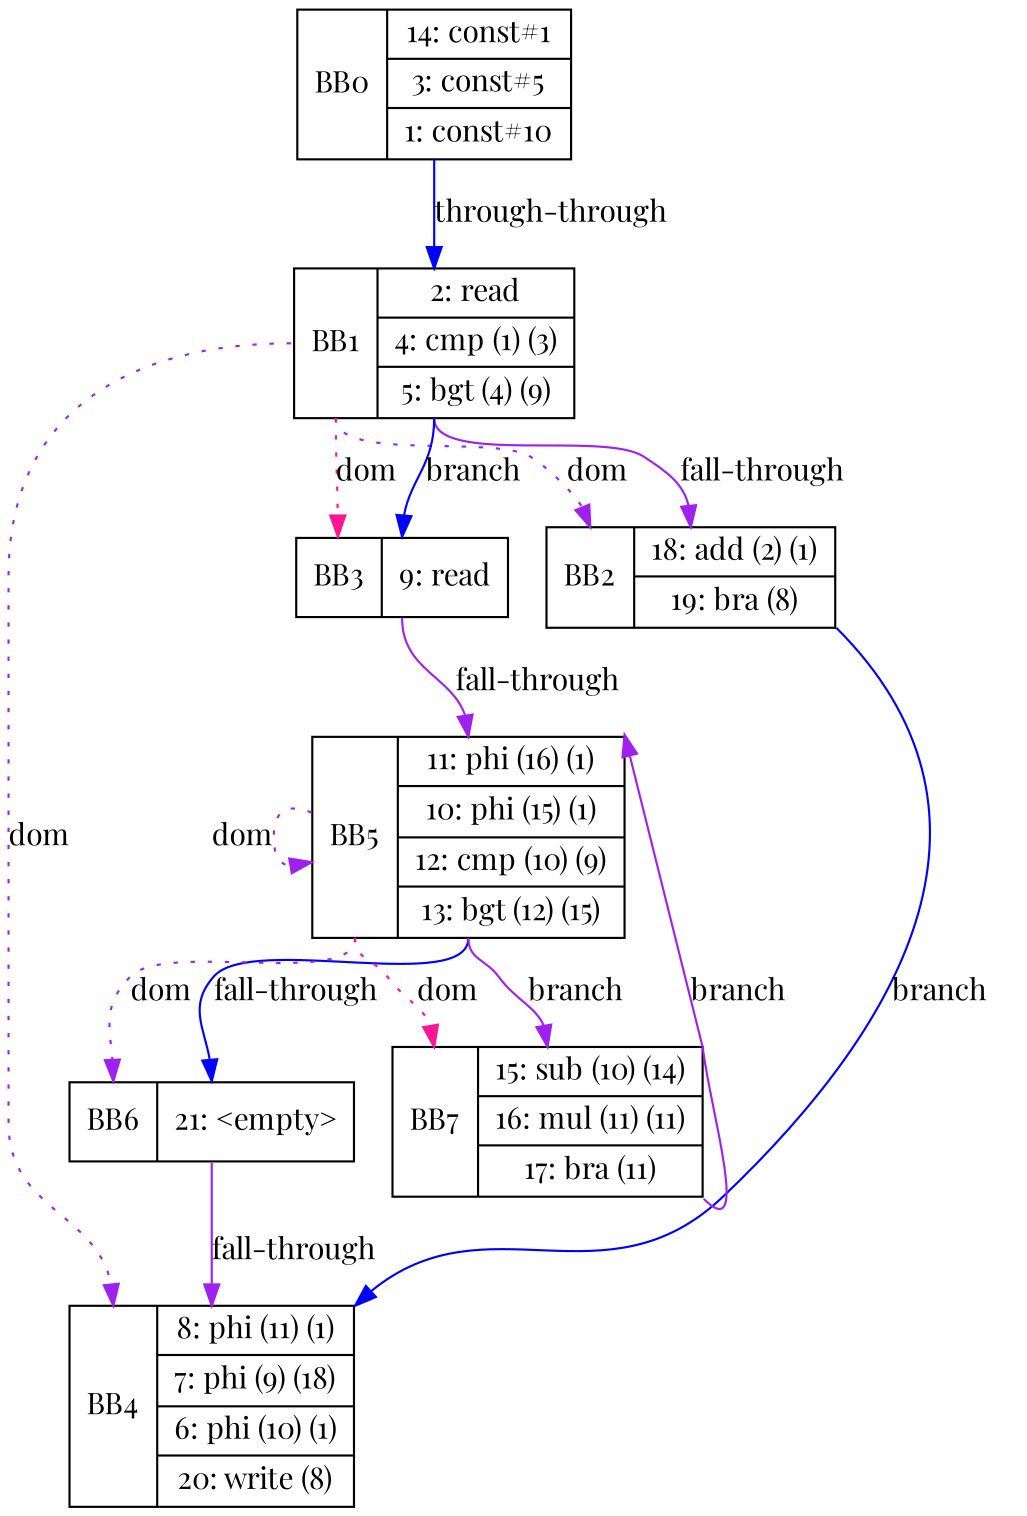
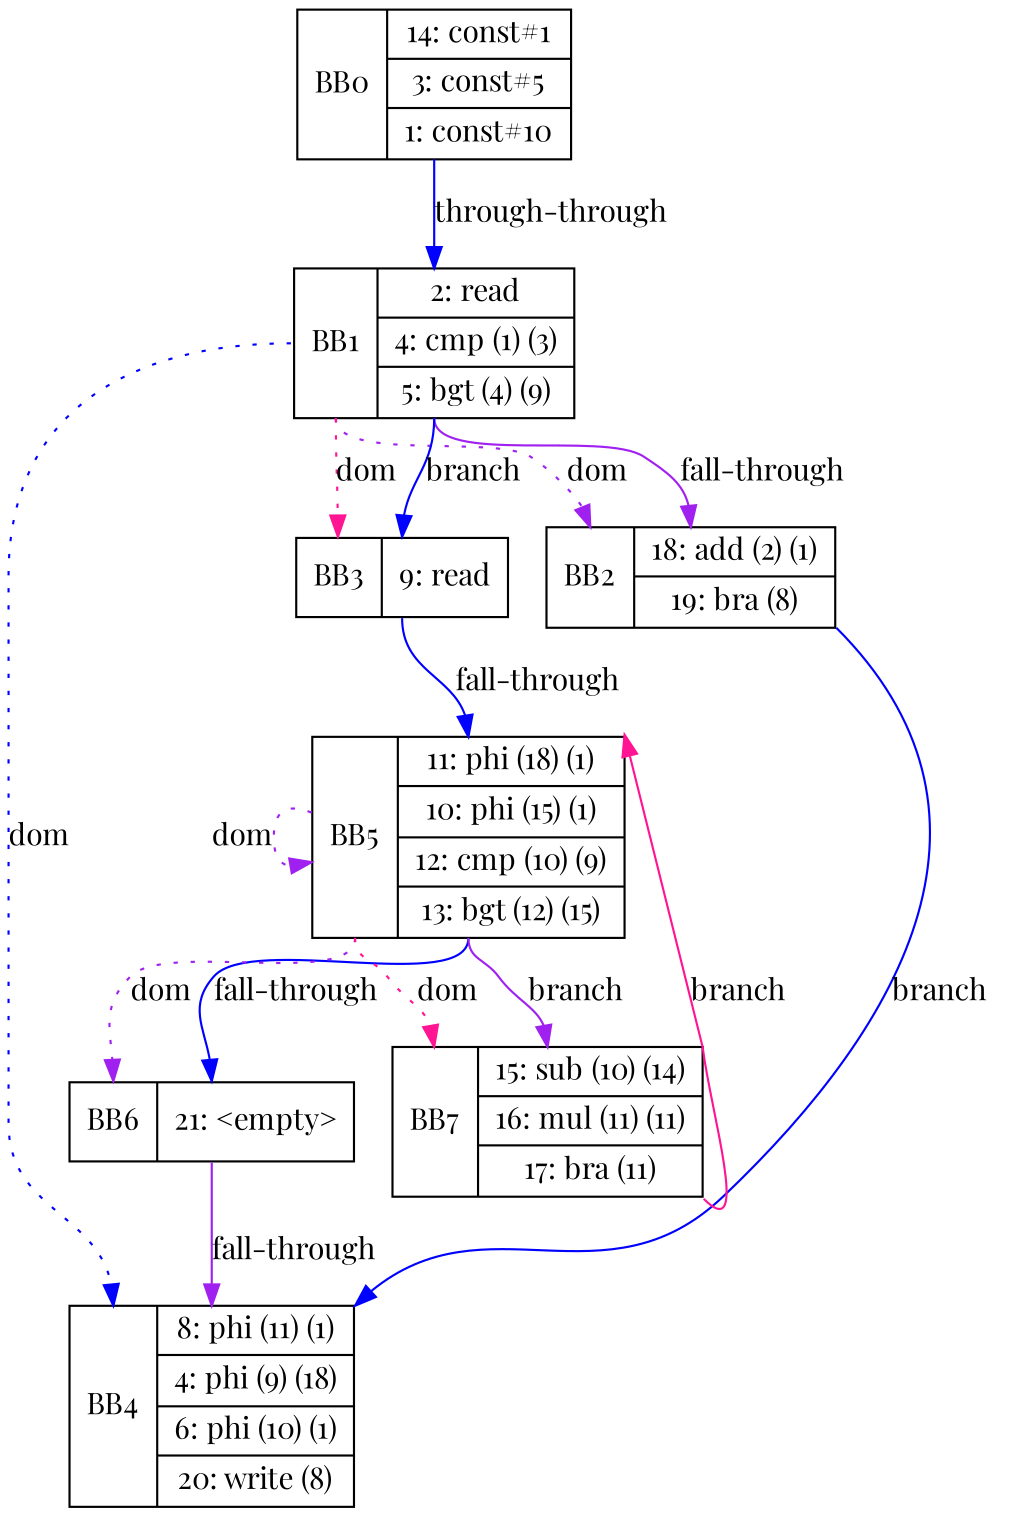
  digraph {
    fontname="Playfair Display"
    node [fontname="Playfair Display" shape=record]
    edge [color=blue fontname="Playfair Display" headport=n tailport=s]
    n1 [label="<b>BB0| {14: const#1|3: const#5|1: const#10}"]
    n2 [label="<b>BB1| {2: read|4: cmp (1) (3)|5: bgt (4) (9)}"]
    n3 [label="<b>BB2| {18: add (2) (1)|19: bra (8)}"]
    n4 [label="<b>BB3| {9: read}"]
-   n5 [label="<b>BB4| {8: phi (11) (1)|7: phi (9) (18)|6: phi (10) (1)|20: write (8)}"]
-   n6 [label="<b>BB5| {11: phi (16) (1)|10: phi (15) (1)|12: cmp (10) (9)|13: bgt (12) (15)}"]
+   n5 [label="<b>BB4| {8: phi (11) (1)|4: phi (9) (18)|6: phi (10) (1)|20: write (8)}"]
+   n6 [label="<b>BB5| {11: phi (18) (1)|10: phi (15) (1)|12: cmp (10) (9)|13: bgt (12) (15)}"]
    n7 [label="<b>BB6| {21: \<empty\>}"]
    n8 [label="<b>BB7| {15: sub (10) (14)|16: mul (11) (11)|17: bra (11)}"]
    n1 -> n2 [label="through-through"]
    n2 -> n3 [color=purple label="fall-through"]
    n2 -> n3 [color=purple headport=b label=dom style=dotted tailport=b]
    n2 -> n4 [label=branch]
    n2 -> n4 [color=deeppink headport=b label=dom style=dotted tailport=b]
-   n2 -> n5 [color=purple headport=b label=dom style=dotted tailport=b]
+   n2 -> n5 [headport=b label=dom style=dotted tailport=b]
    n3 -> n5 [headport=ne label=branch tailport=se]
-   n4 -> n6 [color=purple label="fall-through"]
+   n4 -> n6 [label="fall-through"]
    n6 -> n6 [color=purple headport=b label=dom style=dotted tailport=b]
    n6 -> n7 [label="fall-through"]
    n6 -> n7 [color=purple headport=b label=dom style=dotted tailport=b]
    n6 -> n8 [color=purple label=branch]
    n6 -> n8 [color=deeppink headport=b label=dom style=dotted tailport=b]
    n7 -> n5 [color=purple label="fall-through"]
-   n8 -> n6 [color=purple headport=ne label=branch tailport=se]
+   n8 -> n6 [color=deeppink headport=ne label=branch tailport=se]
  }
